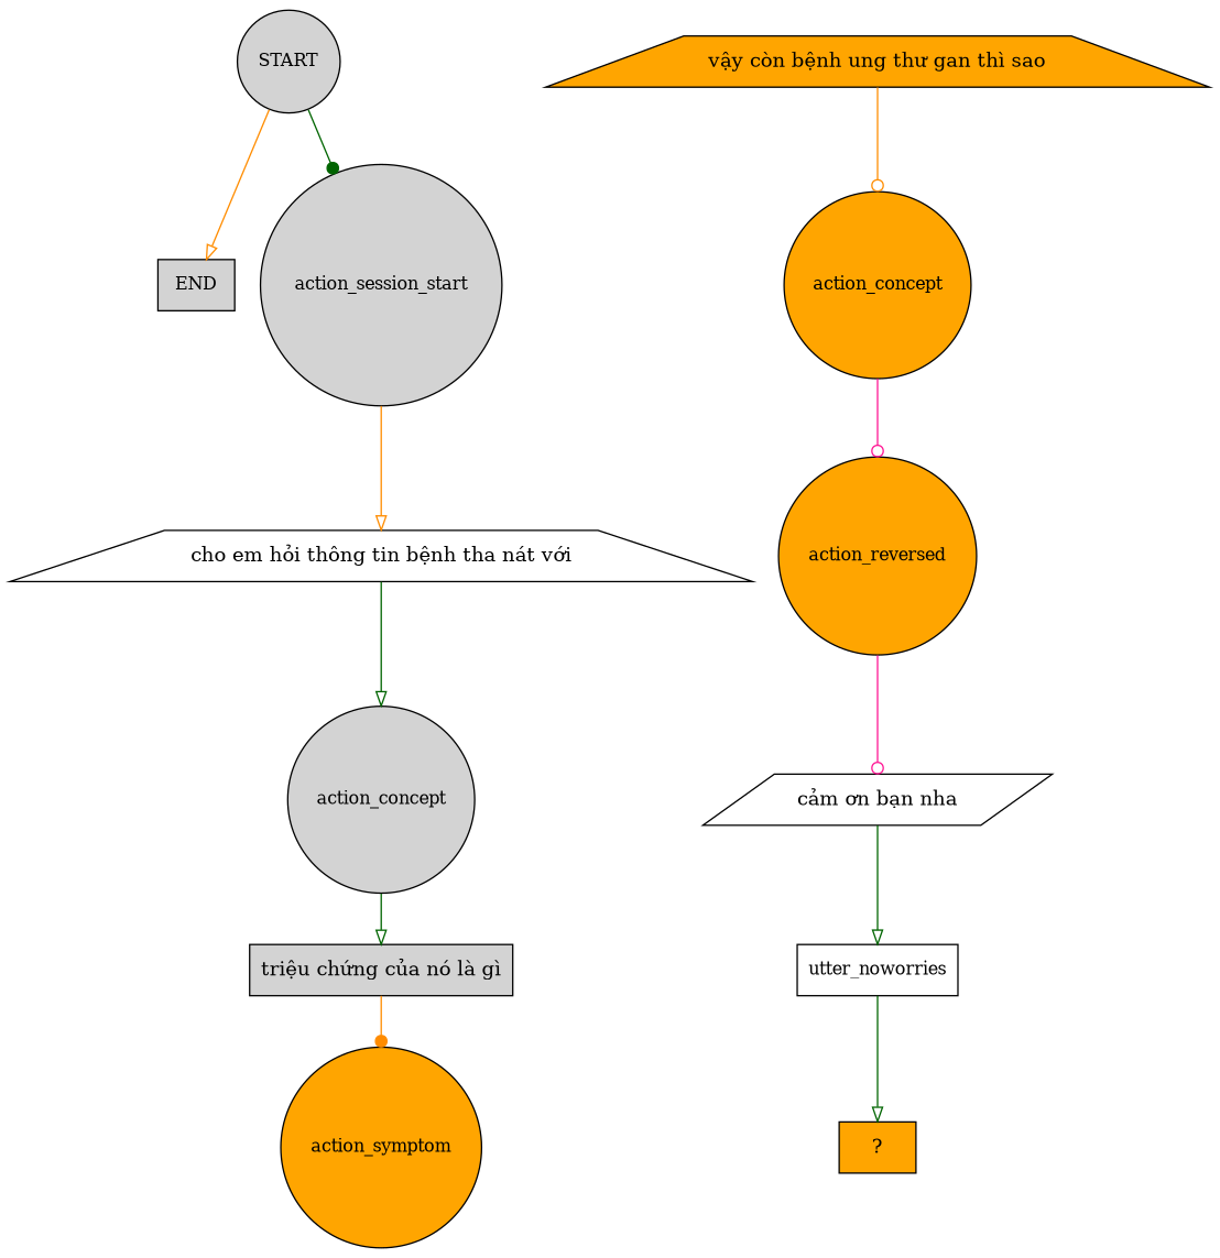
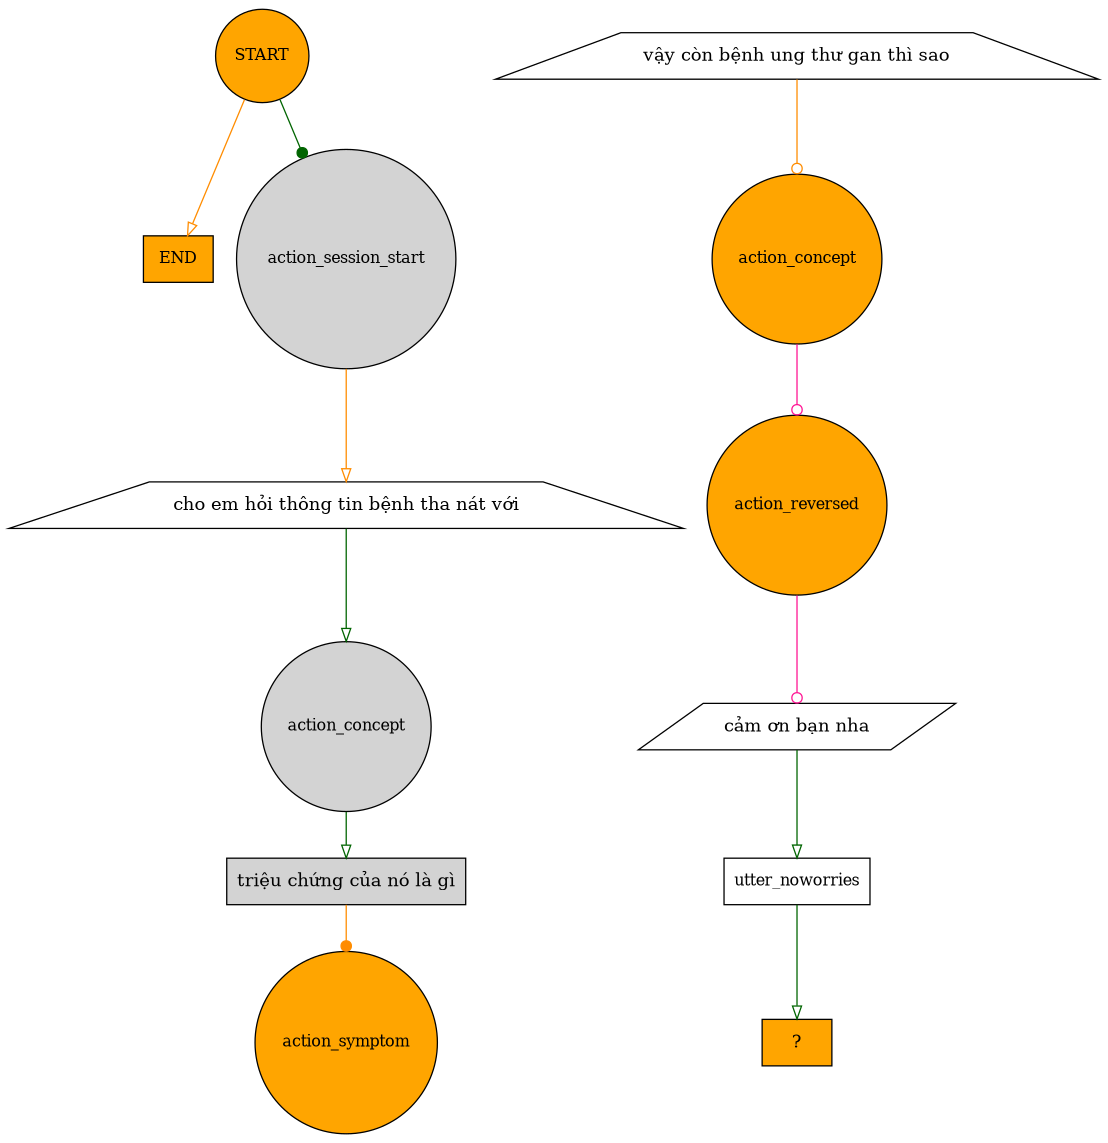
  digraph {
    node [fillcolor=lightgrey fontsize=12 shape=circle style=filled]
    edge [arrowhead=onormal color=darkgreen]
-   n1 [label=START]
-   n2 [label=END shape=box]
+   n1 [fillcolor=orange label=START]
+   n2 [fillcolor=orange label=END shape=box]
    n3 [label=action_session_start]
    n4 [fillcolor=white label="cho em hỏi thông tin bệnh tha nát với" shape=trapezium fontsize=""]
    n5 [label=action_concept]
    n6 [label="triệu chứng của nó là gì" shape=box fontsize=""]
    n7 [fillcolor=orange label=action_symptom]
-   n8 [fillcolor=orange label="vậy còn bệnh ung thư gan thì sao" shape=trapezium fontsize=""]
+   n8 [fillcolor=white label="vậy còn bệnh ung thư gan thì sao" shape=trapezium fontsize=""]
    n9 [fillcolor=orange label=action_concept]
    n10 [fillcolor=orange label=action_reversed]
    n11 [fillcolor=white label="cảm ơn bạn nha" shape=parallelogram fontsize=""]
    n12 [fillcolor=white label=utter_noworries shape=box]
    n13 [fillcolor=orange label="  ?  " shape=box fontsize=""]
    n1 -> n2 [color=darkorange]
    n1 -> n3 [arrowhead=dot]
    n3 -> n4 [color=darkorange]
    n4 -> n5
    n5 -> n6
    n6 -> n7 [arrowhead=dot color=darkorange]
    n8 -> n9 [arrowhead=odot color=darkorange]
    n9 -> n10 [arrowhead=odot color=deeppink]
    n10 -> n11 [arrowhead=odot color=deeppink]
    n11 -> n12
    n12 -> n13
  }
